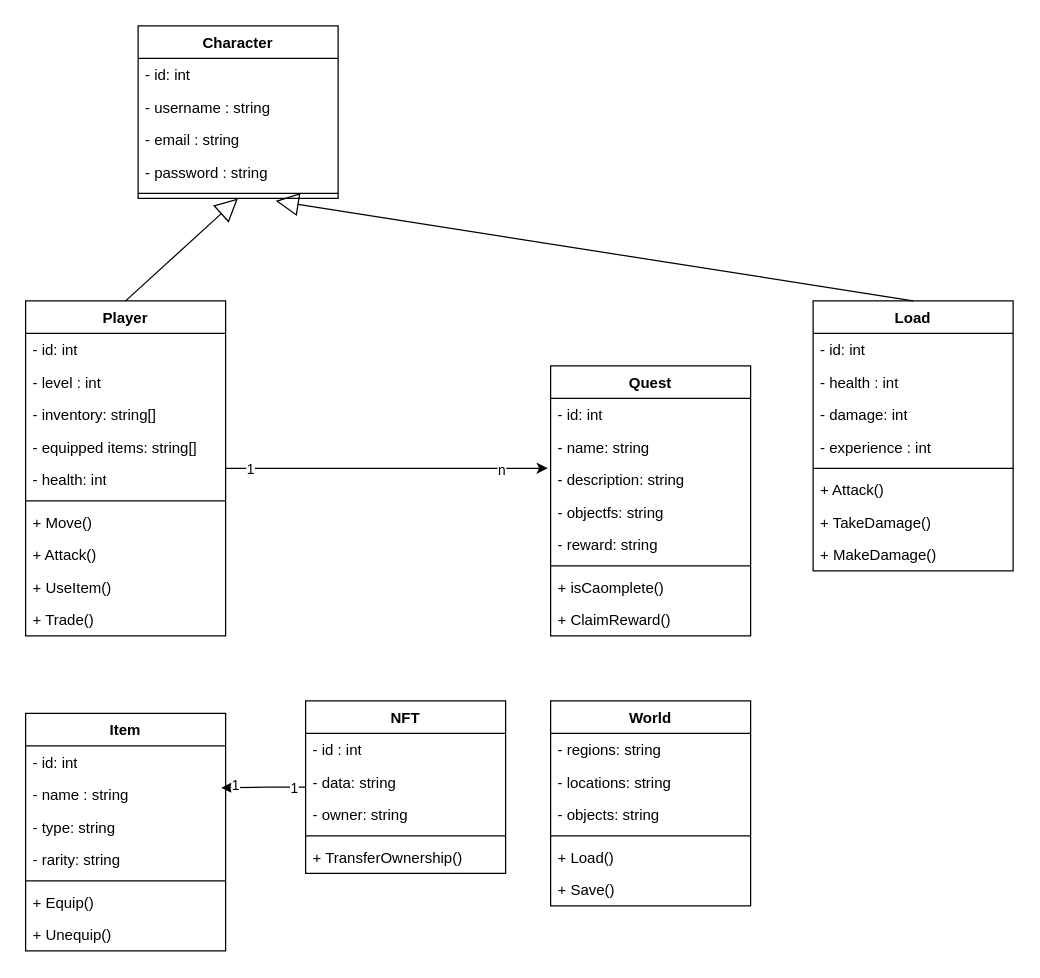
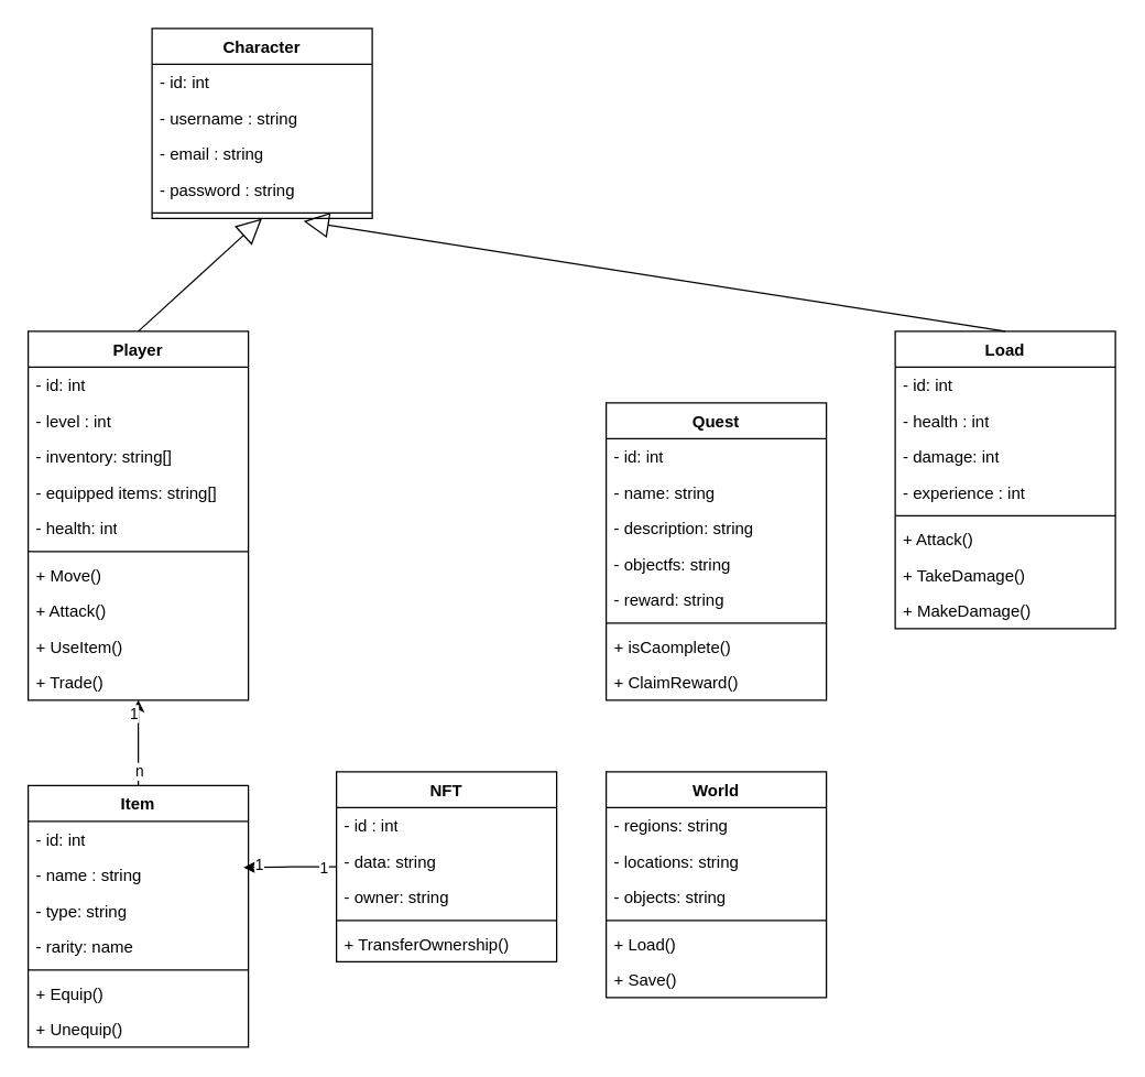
  <mxCell id="0" />
  <mxCell id="1" parent="0" />
  <mxCell id="2" value="Player" style="swimlane;fontStyle=1;align=center;verticalAlign=top;childLayout=stackLayout;horizontal=1;startSize=26;horizontalStack=0;resizeParent=1;resizeParentMax=0;resizeLast=0;collapsible=1;marginBottom=0;whiteSpace=wrap;html=1;" vertex="1" parent="1"><mxGeometry x="20" y="240" width="160" height="268" as="geometry"><mxRectangle x="50" y="50" width="70" height="30" as="alternateBounds" /></mxGeometry></mxCell>
  <mxCell id="3" value="- id: int" style="text;strokeColor=none;fillColor=none;align=left;verticalAlign=top;spacingLeft=4;spacingRight=4;overflow=hidden;rotatable=0;points=[[0,0.5],[1,0.5]];portConstraint=eastwest;whiteSpace=wrap;html=1;" vertex="1" parent="2"><mxGeometry y="26" width="160" height="26" as="geometry" /></mxCell>
  <mxCell id="4" value="- level : int" style="text;strokeColor=none;fillColor=none;align=left;verticalAlign=top;spacingLeft=4;spacingRight=4;overflow=hidden;rotatable=0;points=[[0,0.5],[1,0.5]];portConstraint=eastwest;whiteSpace=wrap;html=1;" vertex="1" parent="2"><mxGeometry y="52" width="160" height="26" as="geometry" /></mxCell>
  <mxCell id="5" value="- inventory: string[]" style="text;strokeColor=none;fillColor=none;align=left;verticalAlign=top;spacingLeft=4;spacingRight=4;overflow=hidden;rotatable=0;points=[[0,0.5],[1,0.5]];portConstraint=eastwest;whiteSpace=wrap;html=1;" vertex="1" parent="2"><mxGeometry y="78" width="160" height="26" as="geometry" /></mxCell>
  <mxCell id="6" value="- equipped items: string[]" style="text;strokeColor=none;fillColor=none;align=left;verticalAlign=top;spacingLeft=4;spacingRight=4;overflow=hidden;rotatable=0;points=[[0,0.5],[1,0.5]];portConstraint=eastwest;whiteSpace=wrap;html=1;" vertex="1" parent="2"><mxGeometry y="104" width="160" height="26" as="geometry" /></mxCell>
  <mxCell id="7" value="- health: int" style="text;strokeColor=none;fillColor=none;align=left;verticalAlign=top;spacingLeft=4;spacingRight=4;overflow=hidden;rotatable=0;points=[[0,0.5],[1,0.5]];portConstraint=eastwest;whiteSpace=wrap;html=1;" vertex="1" parent="2"><mxGeometry y="130" width="160" height="26" as="geometry" /></mxCell>
  <mxCell id="8" value="" style="line;strokeWidth=1;fillColor=none;align=left;verticalAlign=middle;spacingTop=-1;spacingLeft=3;spacingRight=3;rotatable=0;labelPosition=right;points=[];portConstraint=eastwest;strokeColor=inherit;" vertex="1" parent="2"><mxGeometry y="156" width="160" height="8" as="geometry" /></mxCell>
  <mxCell id="9" value="+ Move()" style="text;strokeColor=none;fillColor=none;align=left;verticalAlign=top;spacingLeft=4;spacingRight=4;overflow=hidden;rotatable=0;points=[[0,0.5],[1,0.5]];portConstraint=eastwest;whiteSpace=wrap;html=1;" vertex="1" parent="2"><mxGeometry y="164" width="160" height="26" as="geometry" /></mxCell>
  <mxCell id="10" value="+ Attack()" style="text;strokeColor=none;fillColor=none;align=left;verticalAlign=top;spacingLeft=4;spacingRight=4;overflow=hidden;rotatable=0;points=[[0,0.5],[1,0.5]];portConstraint=eastwest;whiteSpace=wrap;html=1;" vertex="1" parent="2"><mxGeometry y="190" width="160" height="26" as="geometry" /></mxCell>
  <mxCell id="11" value="+ UseItem()" style="text;strokeColor=none;fillColor=none;align=left;verticalAlign=top;spacingLeft=4;spacingRight=4;overflow=hidden;rotatable=0;points=[[0,0.5],[1,0.5]];portConstraint=eastwest;whiteSpace=wrap;html=1;" vertex="1" parent="2"><mxGeometry y="216" width="160" height="26" as="geometry" /></mxCell>
  <mxCell id="12" value="+ Trade()" style="text;strokeColor=none;fillColor=none;align=left;verticalAlign=top;spacingLeft=4;spacingRight=4;overflow=hidden;rotatable=0;points=[[0,0.5],[1,0.5]];portConstraint=eastwest;whiteSpace=wrap;html=1;" vertex="1" parent="2"><mxGeometry y="242" width="160" height="26" as="geometry" /></mxCell>
  <mxCell id="13" value="Load" style="swimlane;fontStyle=1;align=center;verticalAlign=top;childLayout=stackLayout;horizontal=1;startSize=26;horizontalStack=0;resizeParent=1;resizeParentMax=0;resizeLast=0;collapsible=1;marginBottom=0;whiteSpace=wrap;html=1;" vertex="1" parent="1"><mxGeometry x="650" y="240" width="160" height="216" as="geometry" /></mxCell>
  <mxCell id="14" value="- id: int" style="text;strokeColor=none;fillColor=none;align=left;verticalAlign=top;spacingLeft=4;spacingRight=4;overflow=hidden;rotatable=0;points=[[0,0.5],[1,0.5]];portConstraint=eastwest;whiteSpace=wrap;html=1;" vertex="1" parent="13"><mxGeometry y="26" width="160" height="26" as="geometry" /></mxCell>
  <mxCell id="15" value="- health : int" style="text;strokeColor=none;fillColor=none;align=left;verticalAlign=top;spacingLeft=4;spacingRight=4;overflow=hidden;rotatable=0;points=[[0,0.5],[1,0.5]];portConstraint=eastwest;whiteSpace=wrap;html=1;" vertex="1" parent="13"><mxGeometry y="52" width="160" height="26" as="geometry" /></mxCell>
  <mxCell id="16" value="- damage: int" style="text;strokeColor=none;fillColor=none;align=left;verticalAlign=top;spacingLeft=4;spacingRight=4;overflow=hidden;rotatable=0;points=[[0,0.5],[1,0.5]];portConstraint=eastwest;whiteSpace=wrap;html=1;" vertex="1" parent="13"><mxGeometry y="78" width="160" height="26" as="geometry" /></mxCell>
  <mxCell id="17" value="- experience : int" style="text;strokeColor=none;fillColor=none;align=left;verticalAlign=top;spacingLeft=4;spacingRight=4;overflow=hidden;rotatable=0;points=[[0,0.5],[1,0.5]];portConstraint=eastwest;whiteSpace=wrap;html=1;" vertex="1" parent="13"><mxGeometry y="104" width="160" height="26" as="geometry" /></mxCell>
  <mxCell id="18" value="" style="line;strokeWidth=1;fillColor=none;align=left;verticalAlign=middle;spacingTop=-1;spacingLeft=3;spacingRight=3;rotatable=0;labelPosition=right;points=[];portConstraint=eastwest;strokeColor=inherit;" vertex="1" parent="13"><mxGeometry y="130" width="160" height="8" as="geometry" /></mxCell>
  <mxCell id="19" value="+ Attack()" style="text;strokeColor=none;fillColor=none;align=left;verticalAlign=top;spacingLeft=4;spacingRight=4;overflow=hidden;rotatable=0;points=[[0,0.5],[1,0.5]];portConstraint=eastwest;whiteSpace=wrap;html=1;" vertex="1" parent="13"><mxGeometry y="138" width="160" height="26" as="geometry" /></mxCell>
  <mxCell id="20" value="+ TakeDamage()" style="text;strokeColor=none;fillColor=none;align=left;verticalAlign=top;spacingLeft=4;spacingRight=4;overflow=hidden;rotatable=0;points=[[0,0.5],[1,0.5]];portConstraint=eastwest;whiteSpace=wrap;html=1;" vertex="1" parent="13"><mxGeometry y="164" width="160" height="26" as="geometry" /></mxCell>
  <mxCell id="21" value="+ MakeDamage()" style="text;strokeColor=none;fillColor=none;align=left;verticalAlign=top;spacingLeft=4;spacingRight=4;overflow=hidden;rotatable=0;points=[[0,0.5],[1,0.5]];portConstraint=eastwest;whiteSpace=wrap;html=1;" vertex="1" parent="13"><mxGeometry y="190" width="160" height="26" as="geometry" /></mxCell>
  <mxCell id="22" value="Item" style="swimlane;fontStyle=1;align=center;verticalAlign=top;childLayout=stackLayout;horizontal=1;startSize=26;horizontalStack=0;resizeParent=1;resizeParentMax=0;resizeLast=0;collapsible=1;marginBottom=0;whiteSpace=wrap;html=1;" vertex="1" parent="1"><mxGeometry x="20" y="570" width="160" height="190" as="geometry" /></mxCell>
  <mxCell id="23" value="- id: int" style="text;strokeColor=none;fillColor=none;align=left;verticalAlign=top;spacingLeft=4;spacingRight=4;overflow=hidden;rotatable=0;points=[[0,0.5],[1,0.5]];portConstraint=eastwest;whiteSpace=wrap;html=1;" vertex="1" parent="22"><mxGeometry y="26" width="160" height="26" as="geometry" /></mxCell>
  <mxCell id="24" value="- name : string" style="text;strokeColor=none;fillColor=none;align=left;verticalAlign=top;spacingLeft=4;spacingRight=4;overflow=hidden;rotatable=0;points=[[0,0.5],[1,0.5]];portConstraint=eastwest;whiteSpace=wrap;html=1;" vertex="1" parent="22"><mxGeometry y="52" width="160" height="26" as="geometry" /></mxCell>
  <mxCell id="25" value="- type: string" style="text;strokeColor=none;fillColor=none;align=left;verticalAlign=top;spacingLeft=4;spacingRight=4;overflow=hidden;rotatable=0;points=[[0,0.5],[1,0.5]];portConstraint=eastwest;whiteSpace=wrap;html=1;" vertex="1" parent="22"><mxGeometry y="78" width="160" height="26" as="geometry" /></mxCell>
- <mxCell id="26" value="- rarity: string" style="text;strokeColor=none;fillColor=none;align=left;verticalAlign=top;spacingLeft=4;spacingRight=4;overflow=hidden;rotatable=0;points=[[0,0.5],[1,0.5]];portConstraint=eastwest;whiteSpace=wrap;html=1;" vertex="1" parent="22"><mxGeometry y="104" width="160" height="26" as="geometry" /></mxCell>
+ <mxCell id="26" value="- rarity: name" style="text;strokeColor=none;fillColor=none;align=left;verticalAlign=top;spacingLeft=4;spacingRight=4;overflow=hidden;rotatable=0;points=[[0,0.5],[1,0.5]];portConstraint=eastwest;whiteSpace=wrap;html=1;" vertex="1" parent="22"><mxGeometry y="104" width="160" height="26" as="geometry" /></mxCell>
  <mxCell id="27" value="" style="line;strokeWidth=1;fillColor=none;align=left;verticalAlign=middle;spacingTop=-1;spacingLeft=3;spacingRight=3;rotatable=0;labelPosition=right;points=[];portConstraint=eastwest;strokeColor=inherit;" vertex="1" parent="22"><mxGeometry y="130" width="160" height="8" as="geometry" /></mxCell>
  <mxCell id="28" value="+ Equip()" style="text;strokeColor=none;fillColor=none;align=left;verticalAlign=top;spacingLeft=4;spacingRight=4;overflow=hidden;rotatable=0;points=[[0,0.5],[1,0.5]];portConstraint=eastwest;whiteSpace=wrap;html=1;" vertex="1" parent="22"><mxGeometry y="138" width="160" height="26" as="geometry" /></mxCell>
  <mxCell id="29" value="+ Unequip()" style="text;strokeColor=none;fillColor=none;align=left;verticalAlign=top;spacingLeft=4;spacingRight=4;overflow=hidden;rotatable=0;points=[[0,0.5],[1,0.5]];portConstraint=eastwest;whiteSpace=wrap;html=1;" vertex="1" parent="22"><mxGeometry y="164" width="160" height="26" as="geometry" /></mxCell>
  <mxCell id="30" value="Quest" style="swimlane;fontStyle=1;align=center;verticalAlign=top;childLayout=stackLayout;horizontal=1;startSize=26;horizontalStack=0;resizeParent=1;resizeParentMax=0;resizeLast=0;collapsible=1;marginBottom=0;whiteSpace=wrap;html=1;" vertex="1" parent="1"><mxGeometry x="440" y="292" width="160" height="216" as="geometry" /></mxCell>
  <mxCell id="31" value="- id: int" style="text;strokeColor=none;fillColor=none;align=left;verticalAlign=top;spacingLeft=4;spacingRight=4;overflow=hidden;rotatable=0;points=[[0,0.5],[1,0.5]];portConstraint=eastwest;whiteSpace=wrap;html=1;" vertex="1" parent="30"><mxGeometry y="26" width="160" height="26" as="geometry" /></mxCell>
  <mxCell id="32" value="- name: string" style="text;strokeColor=none;fillColor=none;align=left;verticalAlign=top;spacingLeft=4;spacingRight=4;overflow=hidden;rotatable=0;points=[[0,0.5],[1,0.5]];portConstraint=eastwest;whiteSpace=wrap;html=1;" vertex="1" parent="30"><mxGeometry y="52" width="160" height="26" as="geometry" /></mxCell>
  <mxCell id="33" value="- description: string" style="text;strokeColor=none;fillColor=none;align=left;verticalAlign=top;spacingLeft=4;spacingRight=4;overflow=hidden;rotatable=0;points=[[0,0.5],[1,0.5]];portConstraint=eastwest;whiteSpace=wrap;html=1;" vertex="1" parent="30"><mxGeometry y="78" width="160" height="26" as="geometry" /></mxCell>
  <mxCell id="34" value="- objectfs: string" style="text;strokeColor=none;fillColor=none;align=left;verticalAlign=top;spacingLeft=4;spacingRight=4;overflow=hidden;rotatable=0;points=[[0,0.5],[1,0.5]];portConstraint=eastwest;whiteSpace=wrap;html=1;" vertex="1" parent="30"><mxGeometry y="104" width="160" height="26" as="geometry" /></mxCell>
  <mxCell id="35" value="- reward: string" style="text;strokeColor=none;fillColor=none;align=left;verticalAlign=top;spacingLeft=4;spacingRight=4;overflow=hidden;rotatable=0;points=[[0,0.5],[1,0.5]];portConstraint=eastwest;whiteSpace=wrap;html=1;" vertex="1" parent="30"><mxGeometry y="130" width="160" height="26" as="geometry" /></mxCell>
  <mxCell id="36" value="" style="line;strokeWidth=1;fillColor=none;align=left;verticalAlign=middle;spacingTop=-1;spacingLeft=3;spacingRight=3;rotatable=0;labelPosition=right;points=[];portConstraint=eastwest;strokeColor=inherit;" vertex="1" parent="30"><mxGeometry y="156" width="160" height="8" as="geometry" /></mxCell>
  <mxCell id="37" value="+ isCaomplete()" style="text;strokeColor=none;fillColor=none;align=left;verticalAlign=top;spacingLeft=4;spacingRight=4;overflow=hidden;rotatable=0;points=[[0,0.5],[1,0.5]];portConstraint=eastwest;whiteSpace=wrap;html=1;" vertex="1" parent="30"><mxGeometry y="164" width="160" height="26" as="geometry" /></mxCell>
  <mxCell id="38" value="+ ClaimReward()" style="text;strokeColor=none;fillColor=none;align=left;verticalAlign=top;spacingLeft=4;spacingRight=4;overflow=hidden;rotatable=0;points=[[0,0.5],[1,0.5]];portConstraint=eastwest;whiteSpace=wrap;html=1;" vertex="1" parent="30"><mxGeometry y="190" width="160" height="26" as="geometry" /></mxCell>
  <mxCell id="39" value="NFT" style="swimlane;fontStyle=1;align=center;verticalAlign=top;childLayout=stackLayout;horizontal=1;startSize=26;horizontalStack=0;resizeParent=1;resizeParentMax=0;resizeLast=0;collapsible=1;marginBottom=0;whiteSpace=wrap;html=1;" vertex="1" parent="1"><mxGeometry x="244" y="560" width="160" height="138" as="geometry" /></mxCell>
  <mxCell id="40" value="- id : int" style="text;strokeColor=none;fillColor=none;align=left;verticalAlign=top;spacingLeft=4;spacingRight=4;overflow=hidden;rotatable=0;points=[[0,0.5],[1,0.5]];portConstraint=eastwest;whiteSpace=wrap;html=1;" vertex="1" parent="39"><mxGeometry y="26" width="160" height="26" as="geometry" /></mxCell>
  <mxCell id="41" value="- data: string" style="text;strokeColor=none;fillColor=none;align=left;verticalAlign=top;spacingLeft=4;spacingRight=4;overflow=hidden;rotatable=0;points=[[0,0.5],[1,0.5]];portConstraint=eastwest;whiteSpace=wrap;html=1;" vertex="1" parent="39"><mxGeometry y="52" width="160" height="26" as="geometry" /></mxCell>
  <mxCell id="42" value="- owner: string" style="text;strokeColor=none;fillColor=none;align=left;verticalAlign=top;spacingLeft=4;spacingRight=4;overflow=hidden;rotatable=0;points=[[0,0.5],[1,0.5]];portConstraint=eastwest;whiteSpace=wrap;html=1;" vertex="1" parent="39"><mxGeometry y="78" width="160" height="26" as="geometry" /></mxCell>
  <mxCell id="43" value="" style="line;strokeWidth=1;fillColor=none;align=left;verticalAlign=middle;spacingTop=-1;spacingLeft=3;spacingRight=3;rotatable=0;labelPosition=right;points=[];portConstraint=eastwest;strokeColor=inherit;" vertex="1" parent="39"><mxGeometry y="104" width="160" height="8" as="geometry" /></mxCell>
  <mxCell id="44" value="+ TransferOwnership()" style="text;strokeColor=none;fillColor=none;align=left;verticalAlign=top;spacingLeft=4;spacingRight=4;overflow=hidden;rotatable=0;points=[[0,0.5],[1,0.5]];portConstraint=eastwest;whiteSpace=wrap;html=1;" vertex="1" parent="39"><mxGeometry y="112" width="160" height="26" as="geometry" /></mxCell>
  <mxCell id="45" value="World" style="swimlane;fontStyle=1;align=center;verticalAlign=top;childLayout=stackLayout;horizontal=1;startSize=26;horizontalStack=0;resizeParent=1;resizeParentMax=0;resizeLast=0;collapsible=1;marginBottom=0;whiteSpace=wrap;html=1;" vertex="1" parent="1"><mxGeometry x="440" y="560" width="160" height="164" as="geometry" /></mxCell>
  <mxCell id="46" value="- regions: string" style="text;strokeColor=none;fillColor=none;align=left;verticalAlign=top;spacingLeft=4;spacingRight=4;overflow=hidden;rotatable=0;points=[[0,0.5],[1,0.5]];portConstraint=eastwest;whiteSpace=wrap;html=1;" vertex="1" parent="45"><mxGeometry y="26" width="160" height="26" as="geometry" /></mxCell>
  <mxCell id="47" value="- locations: string" style="text;strokeColor=none;fillColor=none;align=left;verticalAlign=top;spacingLeft=4;spacingRight=4;overflow=hidden;rotatable=0;points=[[0,0.5],[1,0.5]];portConstraint=eastwest;whiteSpace=wrap;html=1;" vertex="1" parent="45"><mxGeometry y="52" width="160" height="26" as="geometry" /></mxCell>
  <mxCell id="48" value="- objects: string" style="text;strokeColor=none;fillColor=none;align=left;verticalAlign=top;spacingLeft=4;spacingRight=4;overflow=hidden;rotatable=0;points=[[0,0.5],[1,0.5]];portConstraint=eastwest;whiteSpace=wrap;html=1;" vertex="1" parent="45"><mxGeometry y="78" width="160" height="26" as="geometry" /></mxCell>
  <mxCell id="49" value="" style="line;strokeWidth=1;fillColor=none;align=left;verticalAlign=middle;spacingTop=-1;spacingLeft=3;spacingRight=3;rotatable=0;labelPosition=right;points=[];portConstraint=eastwest;strokeColor=inherit;" vertex="1" parent="45"><mxGeometry y="104" width="160" height="8" as="geometry" /></mxCell>
  <mxCell id="50" value="+ Load()" style="text;strokeColor=none;fillColor=none;align=left;verticalAlign=top;spacingLeft=4;spacingRight=4;overflow=hidden;rotatable=0;points=[[0,0.5],[1,0.5]];portConstraint=eastwest;whiteSpace=wrap;html=1;" vertex="1" parent="45"><mxGeometry y="112" width="160" height="26" as="geometry" /></mxCell>
  <mxCell id="51" value="+ Save()" style="text;strokeColor=none;fillColor=none;align=left;verticalAlign=top;spacingLeft=4;spacingRight=4;overflow=hidden;rotatable=0;points=[[0,0.5],[1,0.5]];portConstraint=eastwest;whiteSpace=wrap;html=1;" vertex="1" parent="45"><mxGeometry y="138" width="160" height="26" as="geometry" /></mxCell>
  <mxCell id="52" value="Character" style="swimlane;fontStyle=1;align=center;verticalAlign=top;childLayout=stackLayout;horizontal=1;startSize=26;horizontalStack=0;resizeParent=1;resizeParentMax=0;resizeLast=0;collapsible=1;marginBottom=0;whiteSpace=wrap;html=1;" vertex="1" parent="1"><mxGeometry x="110" width="160" height="138" as="geometry" y="20" /></mxCell>
  <mxCell id="53" value="- id: int" style="text;strokeColor=none;fillColor=none;align=left;verticalAlign=top;spacingLeft=4;spacingRight=4;overflow=hidden;rotatable=0;points=[[0,0.5],[1,0.5]];portConstraint=eastwest;whiteSpace=wrap;html=1;" vertex="1" parent="52"><mxGeometry y="26" width="160" height="26" as="geometry" /></mxCell>
  <mxCell id="54" value="- username : string" style="text;strokeColor=none;fillColor=none;align=left;verticalAlign=top;spacingLeft=4;spacingRight=4;overflow=hidden;rotatable=0;points=[[0,0.5],[1,0.5]];portConstraint=eastwest;whiteSpace=wrap;html=1;" vertex="1" parent="52"><mxGeometry y="52" width="160" height="26" as="geometry" /></mxCell>
  <mxCell id="55" value="- email : string" style="text;strokeColor=none;fillColor=none;align=left;verticalAlign=top;spacingLeft=4;spacingRight=4;overflow=hidden;rotatable=0;points=[[0,0.5],[1,0.5]];portConstraint=eastwest;whiteSpace=wrap;html=1;" vertex="1" parent="52"><mxGeometry y="78" width="160" height="26" as="geometry" /></mxCell>
  <mxCell id="56" value="- password : string" style="text;strokeColor=none;fillColor=none;align=left;verticalAlign=top;spacingLeft=4;spacingRight=4;overflow=hidden;rotatable=0;points=[[0,0.5],[1,0.5]];portConstraint=eastwest;whiteSpace=wrap;html=1;" vertex="1" parent="52"><mxGeometry y="104" width="160" height="26" as="geometry" /></mxCell>
  <mxCell id="57" value="" style="line;strokeWidth=1;fillColor=none;align=left;verticalAlign=middle;spacingTop=-1;spacingLeft=3;spacingRight=3;rotatable=0;labelPosition=right;points=[];portConstraint=eastwest;strokeColor=inherit;" vertex="1" parent="52"><mxGeometry y="130" width="160" height="8" as="geometry" /></mxCell>
  <mxCell id="58" value="" style="endArrow=block;endSize=16;endFill=0;html=1;rounded=0;exitX=0.5;exitY=0;exitDx=0;exitDy=0;entryX=0.502;entryY=1.017;entryDx=0;entryDy=0;entryPerimeter=0;" edge="1" parent="1" source="2"><mxGeometry width="160" relative="1" as="geometry"><mxPoint x="110" y="247.56" as="sourcePoint" /><mxPoint x="189.92" y="158.002" as="targetPoint" /></mxGeometry></mxCell>
  <mxCell id="59" value="" style="endArrow=block;endSize=16;endFill=0;html=1;rounded=0;exitX=0.5;exitY=0;exitDx=0;exitDy=0;" edge="1" parent="1" source="13"><mxGeometry width="160" relative="1" as="geometry"><mxPoint x="120" y="250" as="sourcePoint" /><mxPoint x="220" y="160" as="targetPoint" /></mxGeometry></mxCell>
+ <mxCell id="60" style="edgeStyle=orthogonalEdgeStyle;rounded=0;orthogonalLoop=1;jettySize=auto;html=1;entryX=0.5;entryY=0.993;entryDx=0;entryDy=0;entryPerimeter=0;" edge="1" parent="1" source="22" target="12"><mxGeometry relative="1" as="geometry" /></mxCell>
+ <mxCell id="61" value="1" style="edgeLabel;html=1;align=center;verticalAlign=middle;resizable=0;points=[];" vertex="1" connectable="0" parent="60"><mxGeometry x="0.692" y="4" relative="1" as="geometry"><mxPoint as="offset" /></mxGeometry></mxCell>
+ <mxCell id="62" value="n" style="edgeLabel;html=1;align=center;verticalAlign=middle;resizable=0;points=[];" vertex="1" connectable="0" parent="60"><mxGeometry x="-0.65" relative="1" as="geometry"><mxPoint as="offset" /></mxGeometry></mxCell>
  <mxCell id="63" style="edgeStyle=orthogonalEdgeStyle;rounded=0;orthogonalLoop=1;jettySize=auto;html=1;entryX=0.978;entryY=0.291;entryDx=0;entryDy=0;entryPerimeter=0;" edge="1" parent="1" source="39" target="24"><mxGeometry relative="1" as="geometry" /></mxCell>
  <mxCell id="64" value="1" style="edgeLabel;html=1;align=center;verticalAlign=middle;resizable=0;points=[];" vertex="1" connectable="0" parent="63"><mxGeometry x="-0.712" relative="1" as="geometry"><mxPoint as="offset" /></mxGeometry></mxCell>
  <mxCell id="65" value="1" style="edgeLabel;html=1;align=center;verticalAlign=middle;resizable=0;points=[];" vertex="1" connectable="0" parent="63"><mxGeometry x="0.667" y="-2" relative="1" as="geometry"><mxPoint as="offset" /></mxGeometry></mxCell>
- <mxCell id="66" style="edgeStyle=orthogonalEdgeStyle;rounded=0;orthogonalLoop=1;jettySize=auto;html=1;entryX=-0.014;entryY=0.151;entryDx=0;entryDy=0;entryPerimeter=0;" edge="1" parent="1" source="2" target="33"><mxGeometry relative="1" as="geometry" /></mxCell>
- <mxCell id="67" value="1" style="edgeLabel;html=1;align=center;verticalAlign=middle;resizable=0;points=[];" vertex="1" connectable="0" parent="66"><mxGeometry x="-0.856" relative="1" as="geometry"><mxPoint as="offset" /></mxGeometry></mxCell>
- <mxCell id="68" value="n" style="edgeLabel;html=1;align=center;verticalAlign=middle;resizable=0;points=[];" vertex="1" connectable="0" parent="66"><mxGeometry x="0.713" y="-2" relative="1" as="geometry"><mxPoint as="offset" /></mxGeometry></mxCell>
